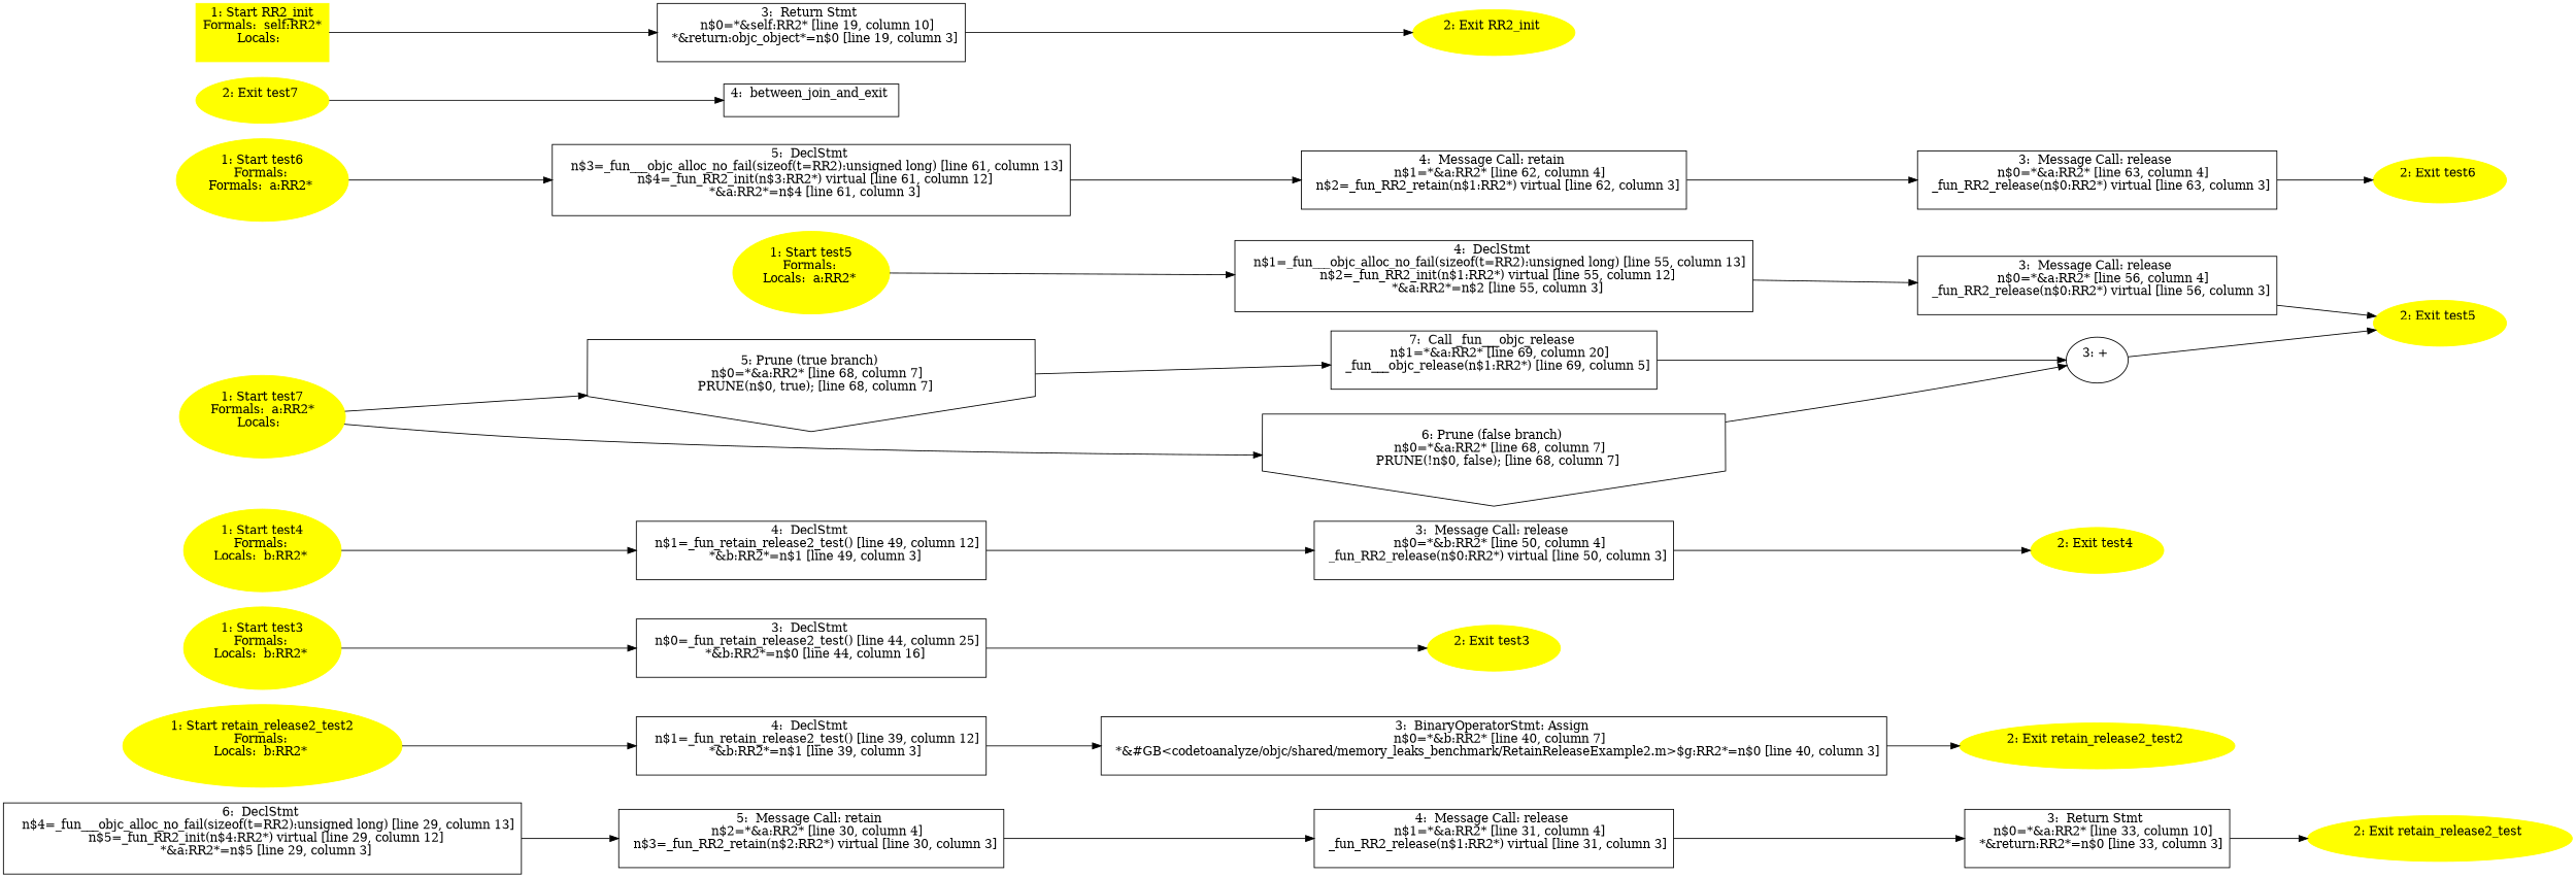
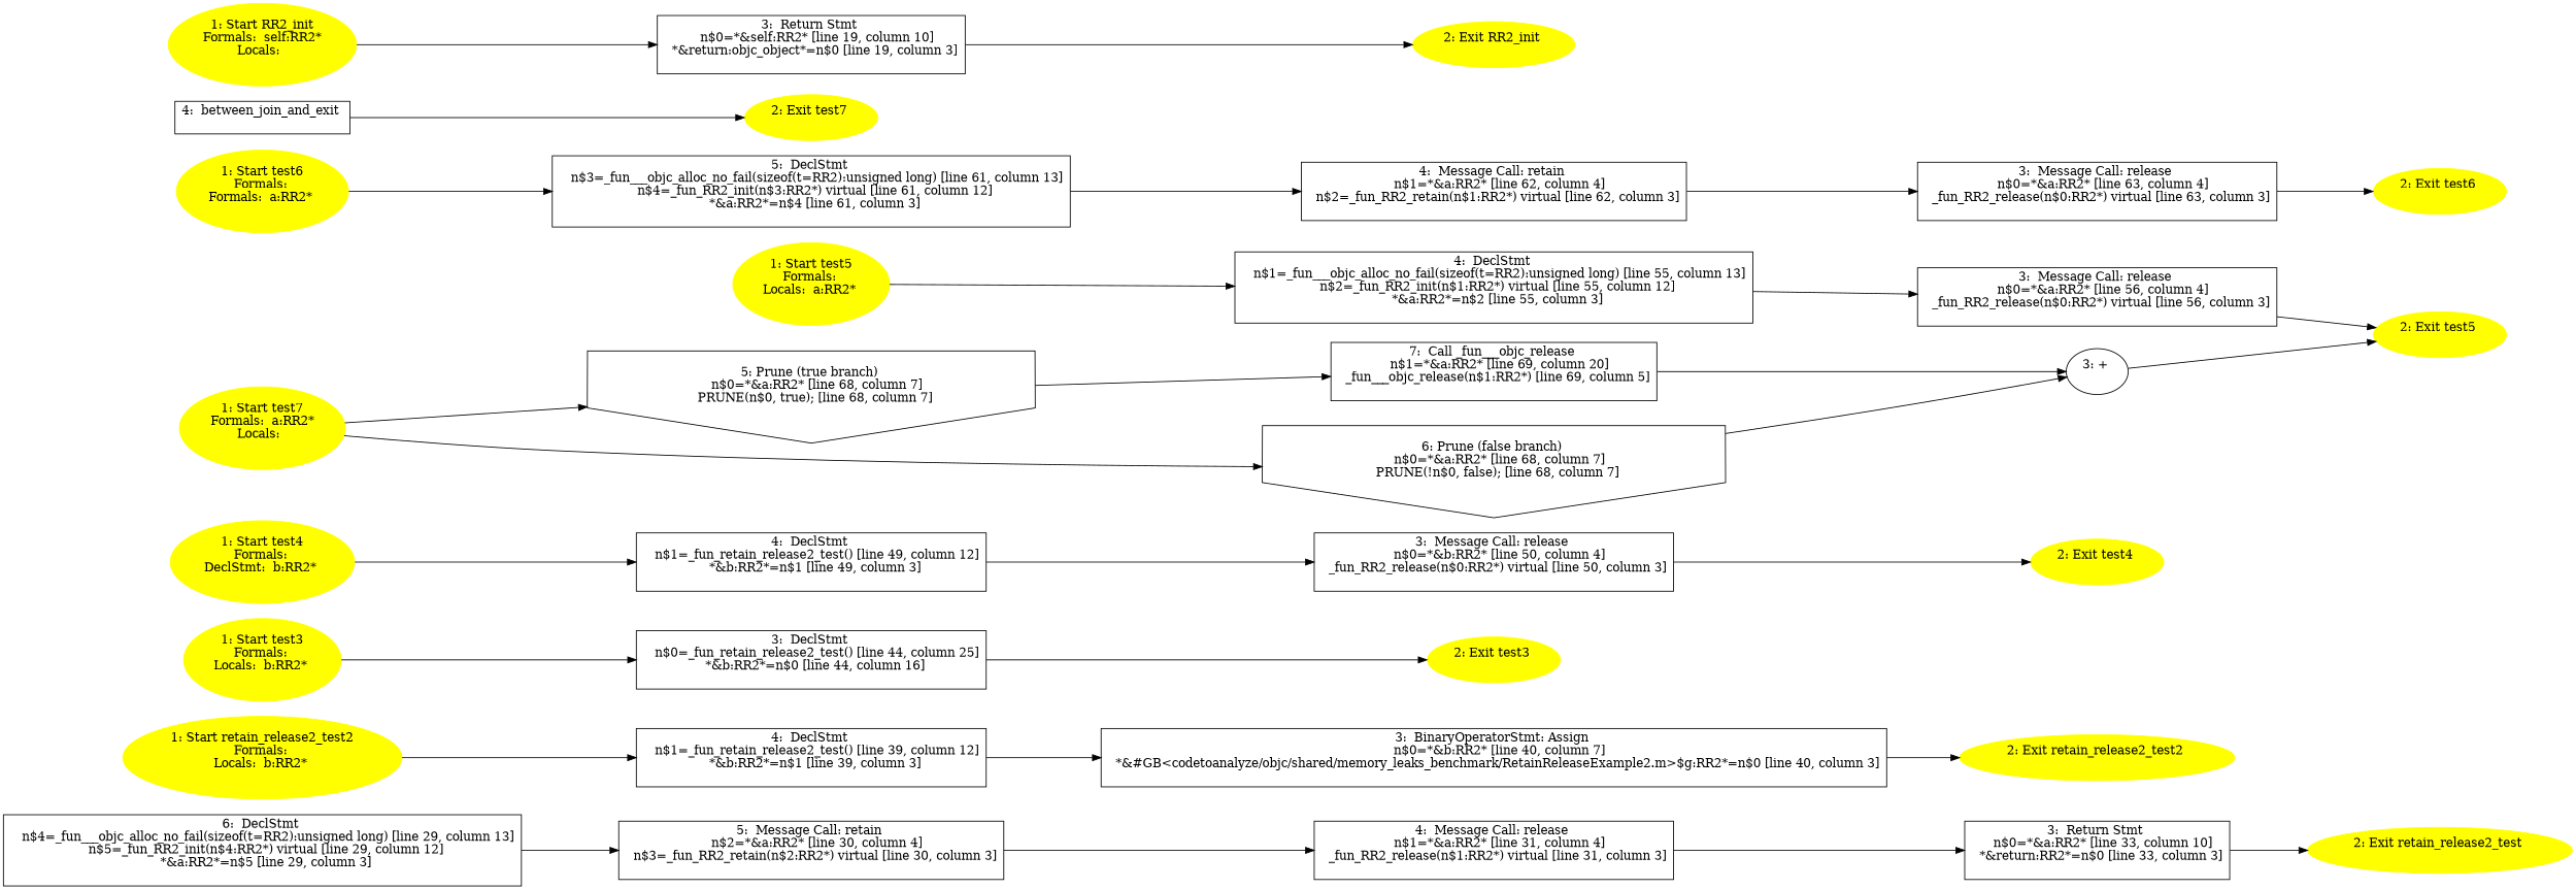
  digraph {
    rankdir=LR
    node [shape=box]
    n1 [label="6:  DeclStmt \n   n$4=_fun___objc_alloc_no_fail(sizeof(t=RR2):unsigned long) [line 29, column 13]\n  n$5=_fun_RR2_init(n$4:RR2*) virtual [line 29, column 12]\n  *&a:RR2*=n$5 [line 29, column 3]\n "]
    n2 [label="5:  Message Call: retain \n   n$2=*&a:RR2* [line 30, column 4]\n  n$3=_fun_RR2_retain(n$2:RR2*) virtual [line 30, column 3]\n "]
    n3 [label="4:  Message Call: release \n   n$1=*&a:RR2* [line 31, column 4]\n  _fun_RR2_release(n$1:RR2*) virtual [line 31, column 3]\n "]
    n4 [color=yellow label="2: Exit retain_release2_test \n  " style=filled shape=""]
    n5 [label="3:  Return Stmt \n   n$0=*&a:RR2* [line 33, column 10]\n  *&return:RR2*=n$0 [line 33, column 3]\n "]
    n6 [color=yellow label="1: Start retain_release2_test2\nFormals: \nLocals:  b:RR2* \n  " style=filled shape=""]
    n7 [label="4:  DeclStmt \n   n$1=_fun_retain_release2_test() [line 39, column 12]\n  *&b:RR2*=n$1 [line 39, column 3]\n "]
    n8 [label="3:  BinaryOperatorStmt: Assign \n   n$0=*&b:RR2* [line 40, column 7]\n  *&#GB<codetoanalyze/objc/shared/memory_leaks_benchmark/RetainReleaseExample2.m>$g:RR2*=n$0 [line 40, column 3]\n "]
    n9 [color=yellow label="2: Exit retain_release2_test2 \n  " style=filled shape=""]
    n10 [color=yellow label="1: Start test3\nFormals: \nLocals:  b:RR2* \n  " style=filled shape=""]
    n11 [label="3:  DeclStmt \n   n$0=_fun_retain_release2_test() [line 44, column 25]\n  *&b:RR2*=n$0 [line 44, column 16]\n "]
    n12 [color=yellow label="2: Exit test3 \n  " style=filled shape=""]
-   n13 [color=yellow label="1: Start test4\nFormals: \nLocals:  b:RR2* \n  " style=filled shape=""]
+   n13 [color=yellow label="1: Start test4\nFormals: \nDeclStmt:  b:RR2* \n  " style=filled shape=""]
    n14 [label="4:  DeclStmt \n   n$1=_fun_retain_release2_test() [line 49, column 12]\n  *&b:RR2*=n$1 [line 49, column 3]\n "]
    n15 [label="3:  Message Call: release \n   n$0=*&b:RR2* [line 50, column 4]\n  _fun_RR2_release(n$0:RR2*) virtual [line 50, column 3]\n "]
    n16 [color=yellow label="2: Exit test4 \n  " style=filled shape=""]
    n17 [color=yellow label="1: Start test5\nFormals: \nLocals:  a:RR2* \n  " style=filled shape=""]
    n18 [label="4:  DeclStmt \n   n$1=_fun___objc_alloc_no_fail(sizeof(t=RR2):unsigned long) [line 55, column 13]\n  n$2=_fun_RR2_init(n$1:RR2*) virtual [line 55, column 12]\n  *&a:RR2*=n$2 [line 55, column 3]\n "]
    n19 [label="3:  Message Call: release \n   n$0=*&a:RR2* [line 56, column 4]\n  _fun_RR2_release(n$0:RR2*) virtual [line 56, column 3]\n "]
    n20 [color=yellow label="2: Exit test5 \n  " style=filled shape=""]
    n21 [color=yellow label="1: Start test6\nFormals: \nFormals:  a:RR2* \n  " style=filled shape=""]
    n22 [label="5:  DeclStmt \n   n$3=_fun___objc_alloc_no_fail(sizeof(t=RR2):unsigned long) [line 61, column 13]\n  n$4=_fun_RR2_init(n$3:RR2*) virtual [line 61, column 12]\n  *&a:RR2*=n$4 [line 61, column 3]\n "]
    n23 [label="4:  Message Call: retain \n   n$1=*&a:RR2* [line 62, column 4]\n  n$2=_fun_RR2_retain(n$1:RR2*) virtual [line 62, column 3]\n "]
    n24 [label="3:  Message Call: release \n   n$0=*&a:RR2* [line 63, column 4]\n  _fun_RR2_release(n$0:RR2*) virtual [line 63, column 3]\n "]
    n25 [color=yellow label="2: Exit test6 \n  " style=filled shape=""]
    n26 [color=yellow label="1: Start test7\nFormals:  a:RR2*\nLocals:  \n  " style=filled shape=""]
    n27 [label="5: Prune (true branch) \n   n$0=*&a:RR2* [line 68, column 7]\n  PRUNE(n$0, true); [line 68, column 7]\n " shape=invhouse]
    n28 [label="6: Prune (false branch) \n   n$0=*&a:RR2* [line 68, column 7]\n  PRUNE(!n$0, false); [line 68, column 7]\n " shape=invhouse]
    n29 [label="7:  Call _fun___objc_release \n   n$1=*&a:RR2* [line 69, column 20]\n  _fun___objc_release(n$1:RR2*) [line 69, column 5]\n "]
    n30 [label="3: + \n  " shape=""]
    n31 [color=yellow label="2: Exit test7 \n  " style=filled shape=""]
    n32 [label="4:  between_join_and_exit \n  "]
-   n33 [color=yellow label="1: Start RR2_init\nFormals:  self:RR2*\nLocals:  \n  " style=filled]
+   n33 [color=yellow label="1: Start RR2_init\nFormals:  self:RR2*\nLocals:  \n  " style=filled shape=""]
    n34 [label="3:  Return Stmt \n   n$0=*&self:RR2* [line 19, column 10]\n  *&return:objc_object*=n$0 [line 19, column 3]\n "]
    n35 [color=yellow label="2: Exit RR2_init \n  " style=filled shape=""]
    n1 -> n2
    n2 -> n3
    n3 -> n5
    n5 -> n4
    n6 -> n7
    n7 -> n8
    n8 -> n9
    n10 -> n11
    n11 -> n12
    n13 -> n14
    n14 -> n15
    n15 -> n16
    n17 -> n18
    n18 -> n19
    n19 -> n20
    n21 -> n22
    n22 -> n23
    n23 -> n24
    n24 -> n25
    n26 -> n27
    n26 -> n28
    n27 -> n29
    n28 -> n30
    n29 -> n30
    n30 -> n20
-   n31 -> n32
+   n32 -> n31
    n33 -> n34
    n34 -> n35
  }
